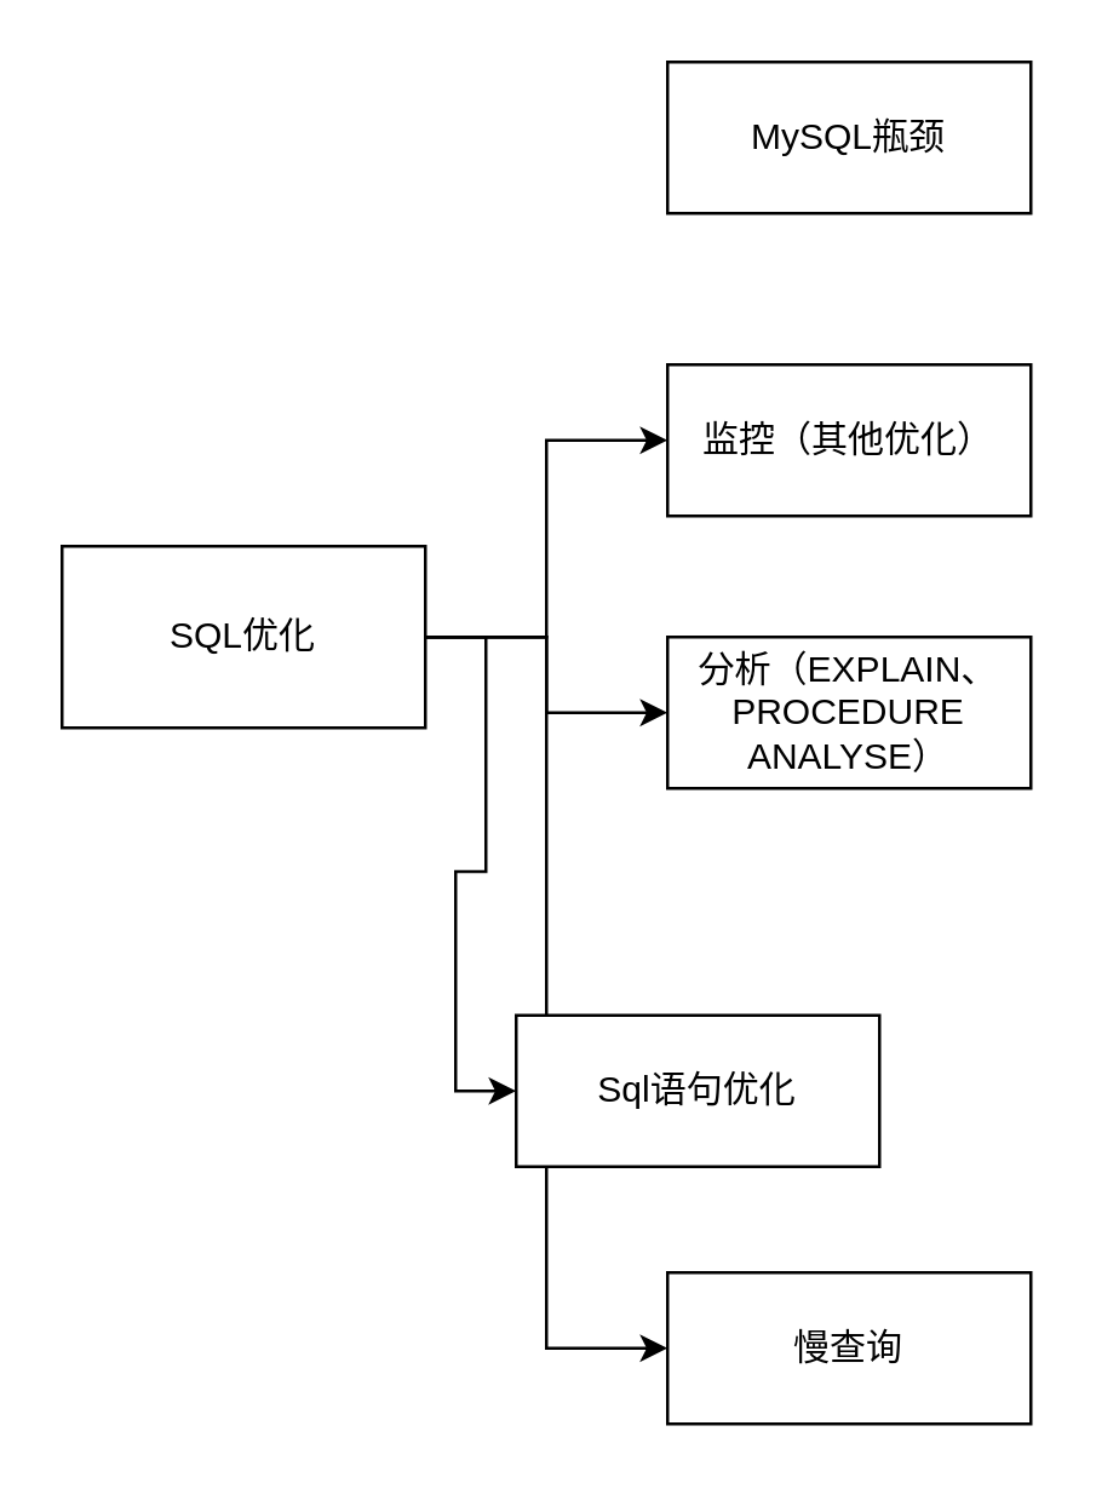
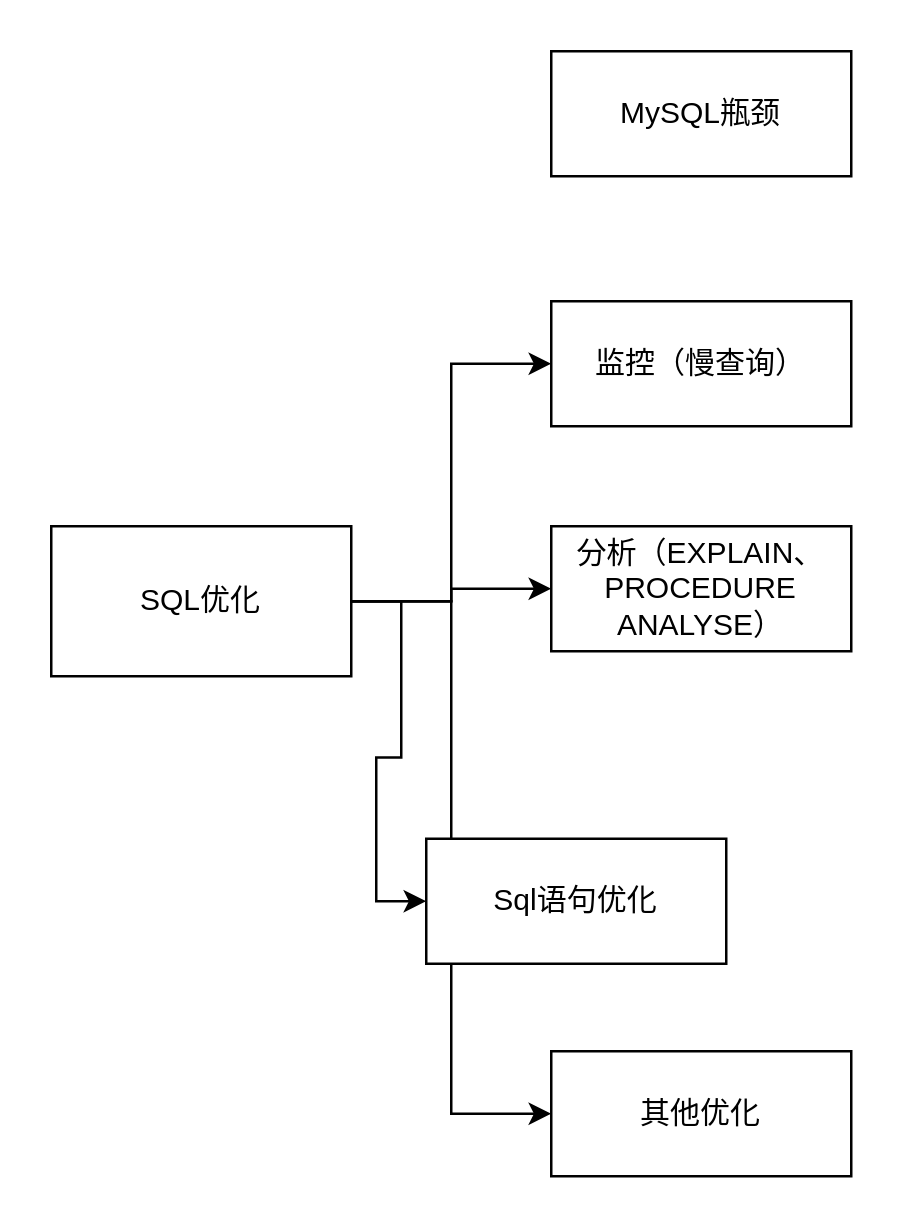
  <mxCell id="0" />
  <mxCell id="1" parent="0" />
  <mxCell id="2" style="edgeStyle=orthogonalEdgeStyle;rounded=0;orthogonalLoop=1;jettySize=auto;html=1;entryX=0;entryY=0.5;entryDx=0;entryDy=0;" edge="1" parent="1" source="6" target="8"><mxGeometry relative="1" as="geometry" /></mxCell>
  <mxCell id="3" style="edgeStyle=orthogonalEdgeStyle;rounded=0;orthogonalLoop=1;jettySize=auto;html=1;" edge="1" parent="1" source="6" target="9"><mxGeometry relative="1" as="geometry" /></mxCell>
  <mxCell id="4" style="edgeStyle=orthogonalEdgeStyle;rounded=0;orthogonalLoop=1;jettySize=auto;html=1;entryX=0;entryY=0.5;entryDx=0;entryDy=0;" edge="1" parent="1" source="6" target="10"><mxGeometry relative="1" as="geometry" /></mxCell>
  <mxCell id="5" style="edgeStyle=orthogonalEdgeStyle;rounded=0;orthogonalLoop=1;jettySize=auto;html=1;entryX=0;entryY=0.5;entryDx=0;entryDy=0;" edge="1" parent="1" source="6" target="11"><mxGeometry relative="1" as="geometry" /></mxCell>
- <mxCell id="6" value="SQL优化" style="rounded=0;whiteSpace=wrap;html=1;" vertex="1" parent="1"><mxGeometry x="20" y="180" width="120" height="60" as="geometry" /></mxCell>
+ <mxCell id="6" value="SQL优化" style="rounded=0;whiteSpace=wrap;html=1;" vertex="1" parent="1"><mxGeometry x="20" y="210" width="120" height="60" as="geometry" /></mxCell>
  <mxCell id="7" value="MySQL瓶颈" style="rounded=0;whiteSpace=wrap;html=1;" vertex="1" parent="1"><mxGeometry x="220" y="20" width="120" height="50" as="geometry" /></mxCell>
- <mxCell id="8" value="监控（其他优化）" style="rounded=0;whiteSpace=wrap;html=1;" vertex="1" parent="1"><mxGeometry x="220" y="120" width="120" height="50" as="geometry" /></mxCell>
+ <mxCell id="8" value="监控（慢查询）" style="rounded=0;whiteSpace=wrap;html=1;" vertex="1" parent="1"><mxGeometry x="220" y="120" width="120" height="50" as="geometry" /></mxCell>
  <mxCell id="9" value="分析（EXPLAIN、PROCEDURE ANALYSE）" style="rounded=0;whiteSpace=wrap;html=1;" vertex="1" parent="1"><mxGeometry x="220" y="210" width="120" height="50" as="geometry" /></mxCell>
  <mxCell id="10" value="Sql语句优化" style="rounded=0;whiteSpace=wrap;html=1;" vertex="1" parent="1"><mxGeometry x="170" y="335" width="120" height="50" as="geometry" /></mxCell>
- <mxCell id="11" value="慢查询" style="rounded=0;whiteSpace=wrap;html=1;" vertex="1" parent="1"><mxGeometry x="220" y="420" width="120" height="50" as="geometry" /></mxCell>
+ <mxCell id="11" value="其他优化" style="rounded=0;whiteSpace=wrap;html=1;" vertex="1" parent="1"><mxGeometry x="220" y="420" width="120" height="50" as="geometry" /></mxCell>
